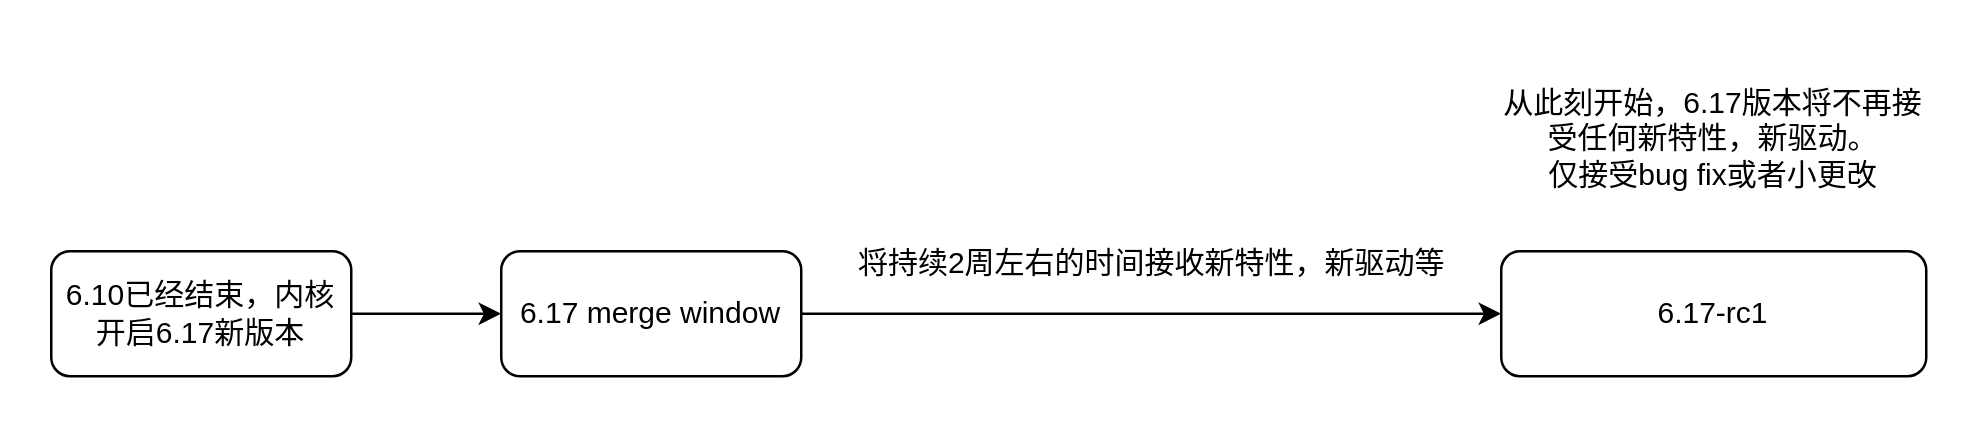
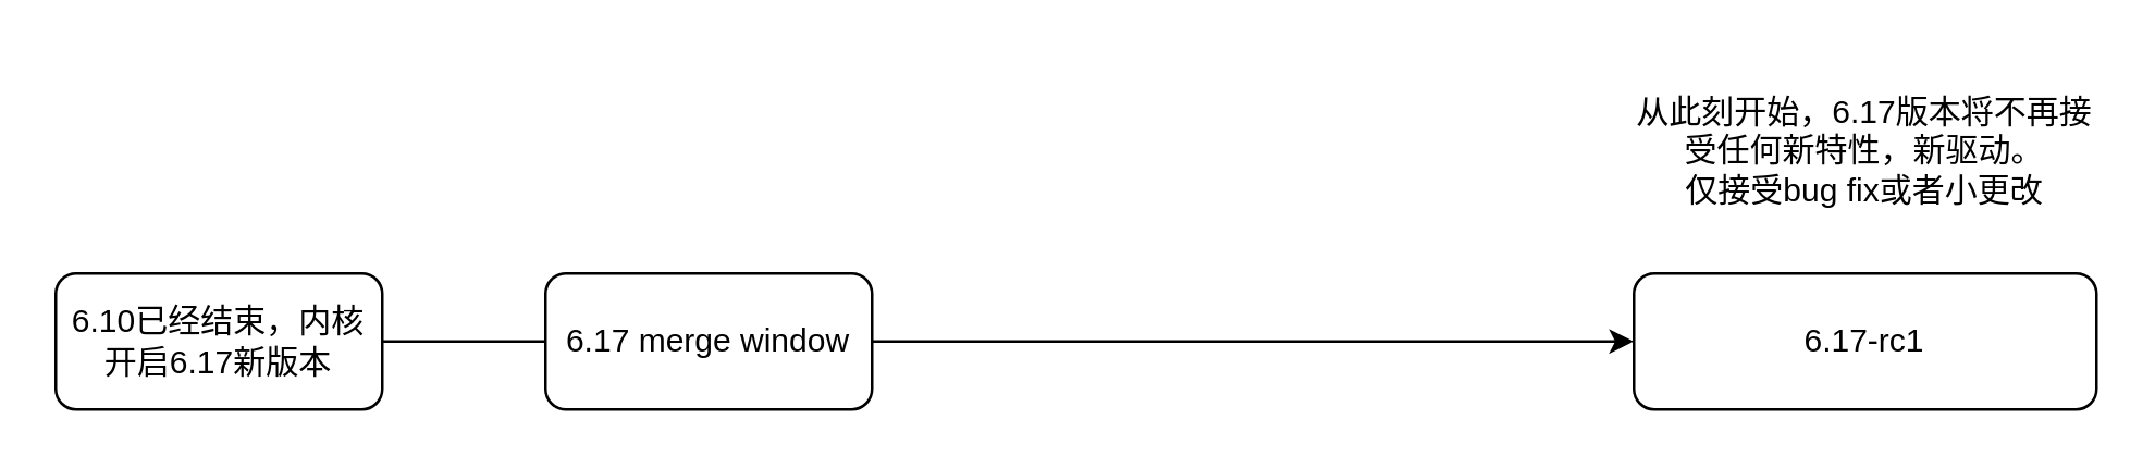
  <mxCell id="0" />
  <mxCell id="1" parent="0" />
- <mxCell id="2" style="edgeStyle=orthogonalEdgeStyle;rounded=0;orthogonalLoop=1;jettySize=auto;html=1;exitX=1;exitY=0.5;exitDx=0;exitDy=0;entryX=0;entryY=0.5;entryDx=0;entryDy=0;" parent="1" source="3" target="5" edge="1"><mxGeometry relative="1" as="geometry" /></mxCell>
+ <mxCell id="2" style="edgeStyle=orthogonalEdgeStyle;rounded=0;orthogonalLoop=1;jettySize=auto;html=1;exitX=1;exitY=0.5;exitDx=0;exitDy=0;entryX=0;entryY=0.5;entryDx=0;entryDy=0;endArrow=none;" parent="1" source="3" target="5" edge="1"><mxGeometry relative="1" as="geometry" /></mxCell>
  <mxCell id="3" value="6.10已经结束，内核开启6.17新版本" style="rounded=1;whiteSpace=wrap;html=1;fillColor=none;" parent="1" vertex="1"><mxGeometry x="20" y="100" width="120" height="50" as="geometry" /></mxCell>
  <mxCell id="4" style="edgeStyle=orthogonalEdgeStyle;rounded=0;orthogonalLoop=1;jettySize=auto;html=1;exitX=1;exitY=0.5;exitDx=0;exitDy=0;entryX=0;entryY=0.5;entryDx=0;entryDy=0;" parent="1" source="5" target="6" edge="1"><mxGeometry relative="1" as="geometry" /></mxCell>
  <mxCell id="5" value="6.17 merge window" style="rounded=1;whiteSpace=wrap;html=1;fillColor=none;" parent="1" vertex="1"><mxGeometry x="200" y="100" width="120" height="50" as="geometry" /></mxCell>
  <mxCell id="6" value="6.17-rc1" style="rounded=1;whiteSpace=wrap;html=1;fillColor=none;" parent="1" vertex="1"><mxGeometry x="600" y="100" width="170" height="50" as="geometry" /></mxCell>
- <mxCell id="7" value="将持续2周左右的时间接收新特性，新驱动等" style="text;html=1;align=center;verticalAlign=middle;resizable=0;points=[];autosize=1;strokeColor=none;fillColor=none;" parent="1" vertex="1"><mxGeometry x="330" y="90" width="260" height="30" as="geometry" /></mxCell>
  <mxCell id="8" value="从此刻开始，6.17版本将不再接受任何新特性，新驱动。&lt;div&gt;仅接受bug fix或者小更改&lt;/div&gt;" style="text;html=1;align=center;verticalAlign=middle;whiteSpace=wrap;rounded=0;" parent="1" vertex="1"><mxGeometry x="600" y="20" width="170" height="70" as="geometry" /></mxCell>
